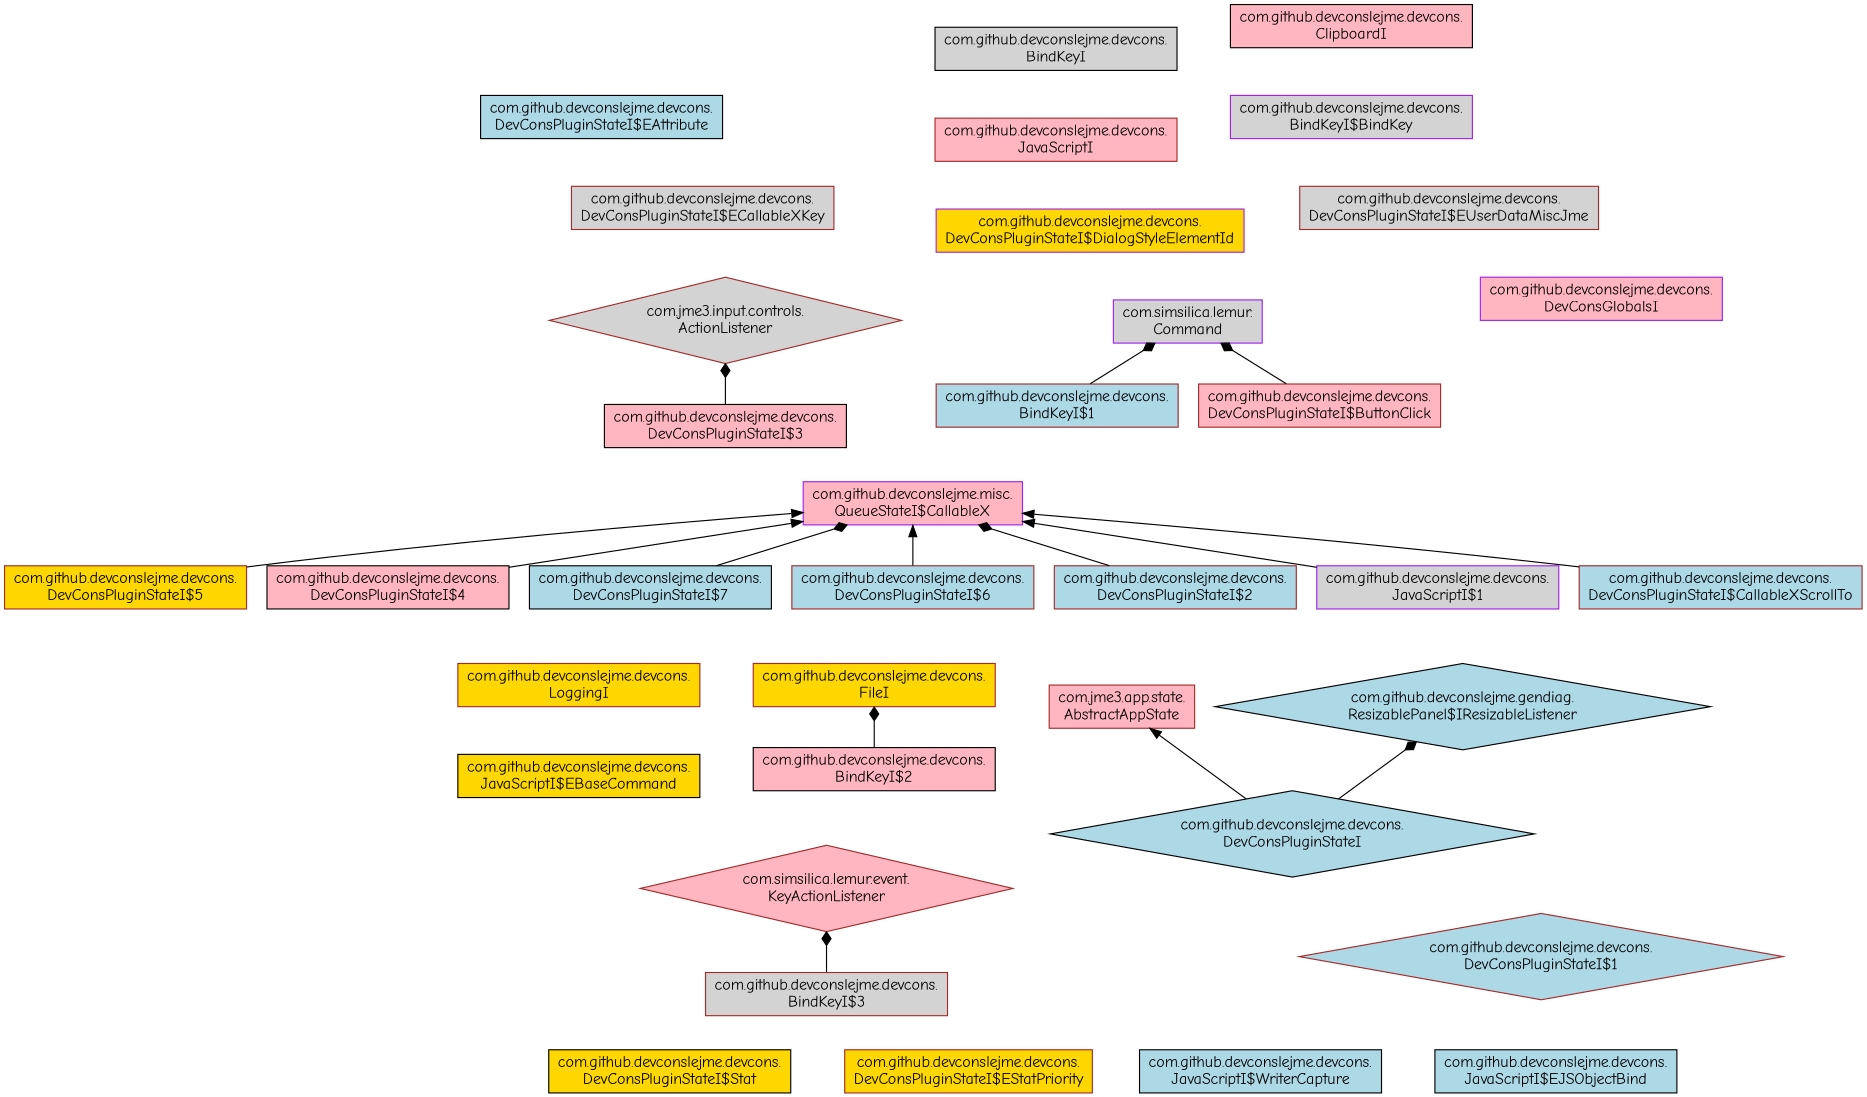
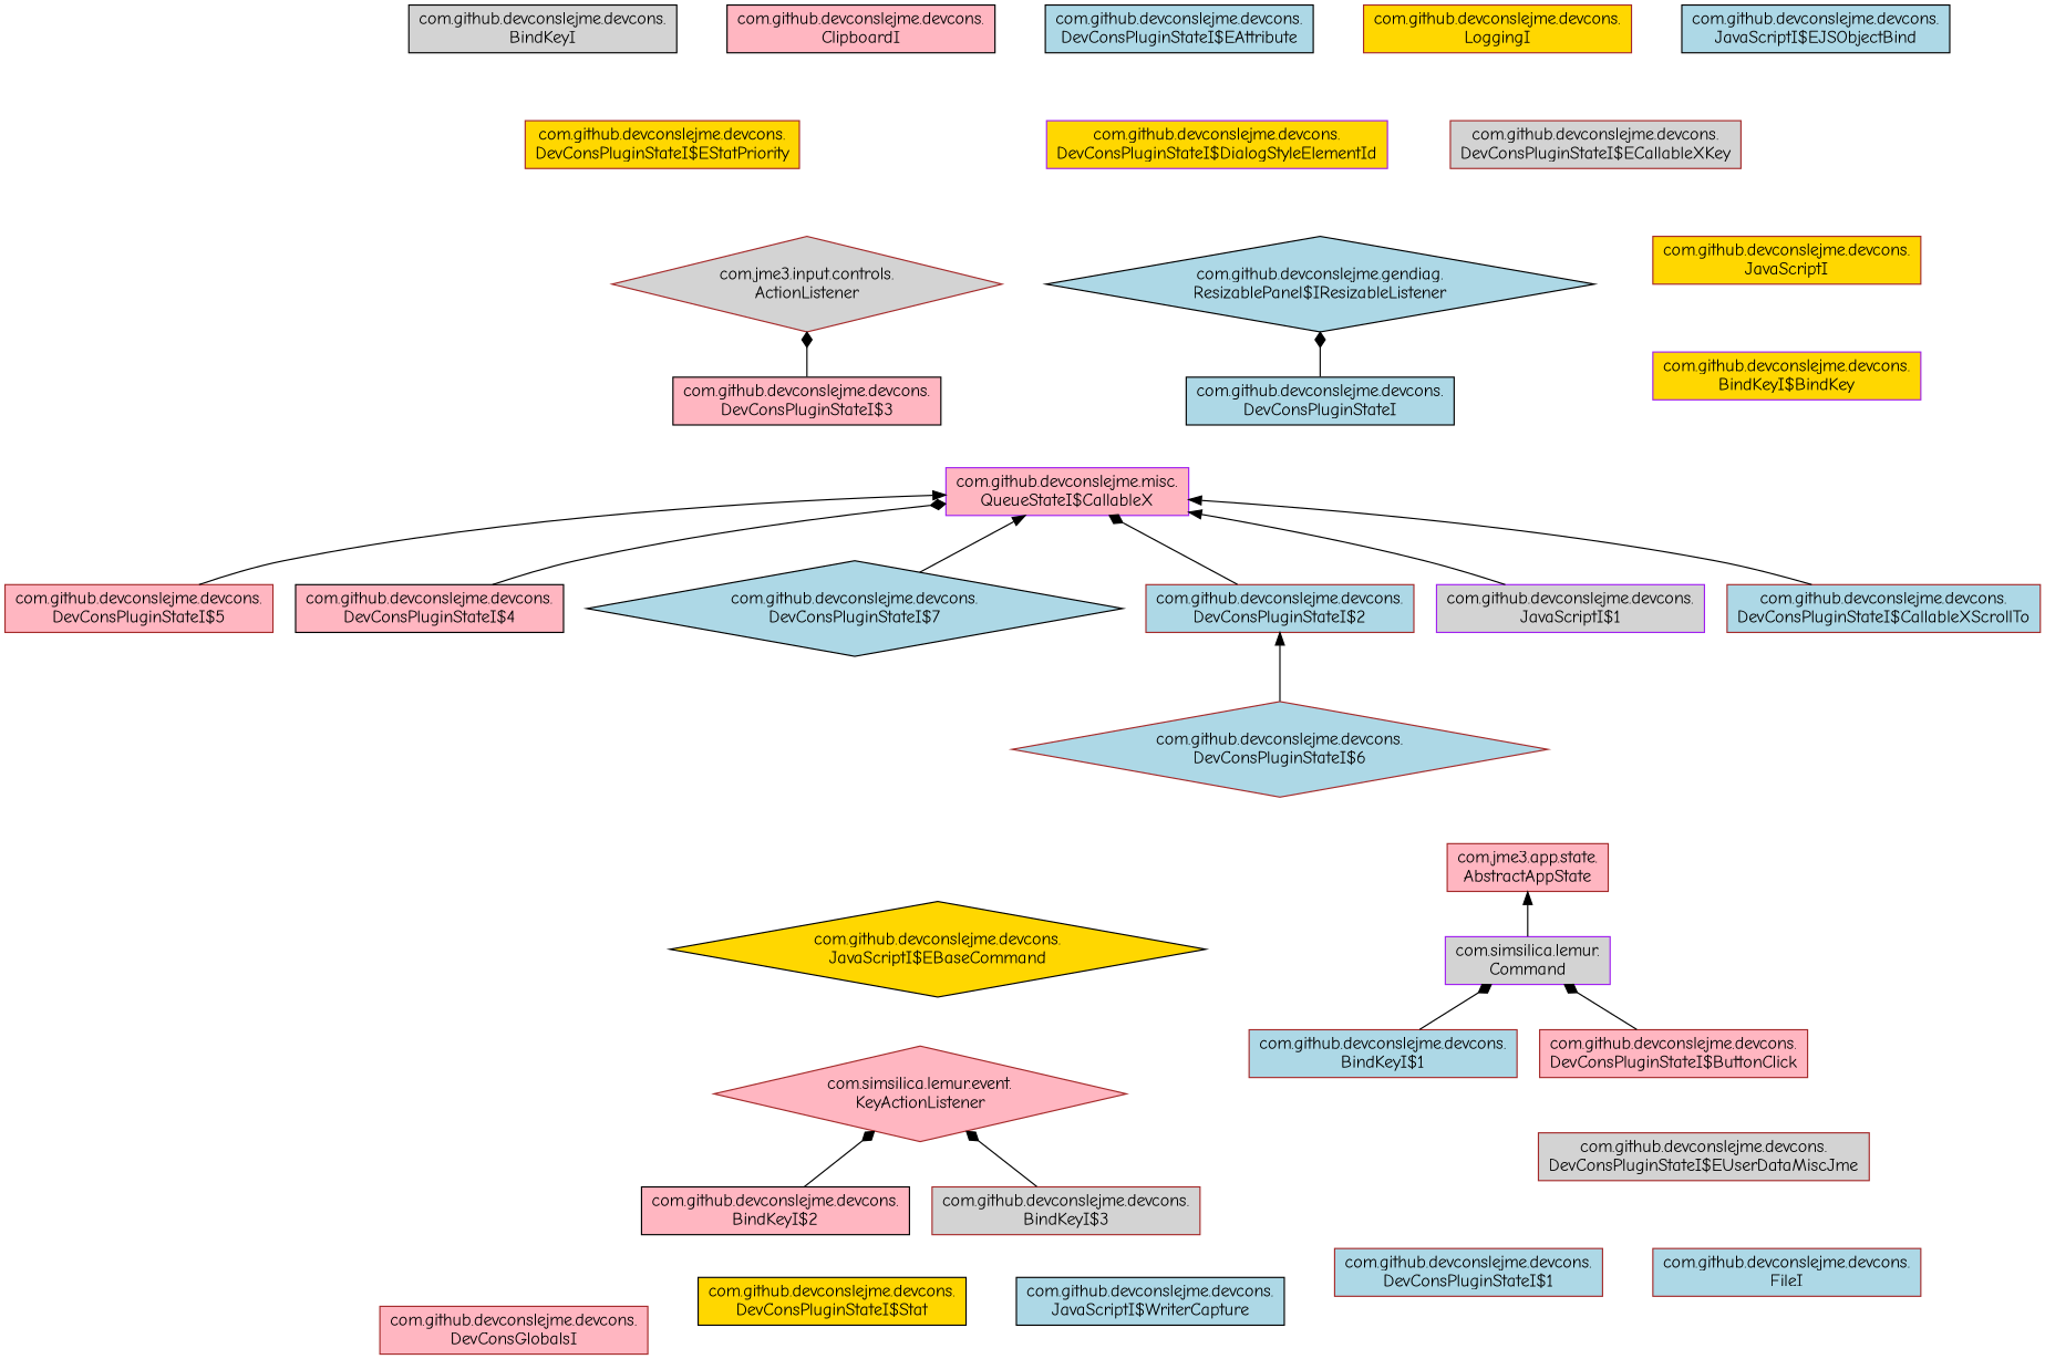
  digraph {
    fontname="Comic Neue"
    pack=true
    rankdir=BT
    splines=true
    node [color=brown fillcolor=lightblue fontname="Comic Neue" shape=box style=filled]
    edge [fontname="Comic Neue"]
    "com.github.devconslejme.devcons.\nDevConsPluginStateI$EUserDataMiscJme" [fillcolor=lightgrey]
    "com.github.devconslejme.misc.\nQueueStateI$CallableX" [color=purple fillcolor=lightpink]
-   "com.github.devconslejme.devcons.\nJavaScriptI" [fillcolor=lightpink]
-   "com.github.devconslejme.devcons.\nBindKeyI$BindKey" [color=purple fillcolor=lightgrey]
-   "com.github.devconslejme.devcons.\nDevConsPluginStateI$5" [fillcolor=gold]
-   "com.github.devconslejme.devcons.\nFileI" [fillcolor=gold]
+   "com.github.devconslejme.devcons.\nJavaScriptI" [fillcolor=gold]
+   "com.github.devconslejme.devcons.\nBindKeyI$BindKey" [color=purple fillcolor=gold]
+   "com.github.devconslejme.devcons.\nDevConsPluginStateI$5" [fillcolor=lightpink]
+   "com.github.devconslejme.devcons.\nFileI"
    "com.github.devconslejme.devcons.\nDevConsPluginStateI$4" [color=black fillcolor=lightpink]
-   "com.github.devconslejme.devcons.\nDevConsPluginStateI$7" [color=black]
-   "com.github.devconslejme.devcons.\nDevConsPluginStateI$6"
-   "com.github.devconslejme.devcons.\nDevConsPluginStateI$1" [shape=diamond]
+   "com.github.devconslejme.devcons.\nDevConsPluginStateI$7" [color=black shape=diamond]
+   "com.github.devconslejme.devcons.\nDevConsPluginStateI$6" [shape=diamond]
+   "com.github.devconslejme.devcons.\nDevConsPluginStateI$1"
    "com.github.devconslejme.devcons.\nDevConsPluginStateI$3" [color=black fillcolor=lightpink]
    "com.jme3.input.controls.\nActionListener" [fillcolor=lightgrey shape=diamond]
    "com.github.devconslejme.devcons.\nDevConsPluginStateI$2"
    "com.github.devconslejme.devcons.\nDevConsPluginStateI$DialogStyleElementId" [color=purple fillcolor=gold]
    "com.github.devconslejme.devcons.\nDevConsPluginStateI$EAttribute" [color=black]
-   "com.github.devconslejme.devcons.\nJavaScriptI$EBaseCommand" [color=black fillcolor=gold]
+   "com.github.devconslejme.devcons.\nJavaScriptI$EBaseCommand" [color=black fillcolor=gold shape=diamond]
    "com.github.devconslejme.devcons.\nJavaScriptI$1" [color=purple fillcolor=lightgrey]
    "com.github.devconslejme.devcons.\nLoggingI" [fillcolor=gold]
    "com.github.devconslejme.devcons.\nJavaScriptI$EJSObjectBind" [color=black]
-   "com.github.devconslejme.devcons.\nDevConsPluginStateI" [color=black shape=diamond]
+   "com.github.devconslejme.devcons.\nDevConsPluginStateI" [color=black]
    "com.jme3.app.state.\nAbstractAppState" [fillcolor=lightpink]
    "com.github.devconslejme.gendiag.\nResizablePanel$IResizableListener" [color=black shape=diamond]
    "com.github.devconslejme.devcons.\nJavaScriptI$WriterCapture" [color=black]
    "com.github.devconslejme.devcons.\nDevConsPluginStateI$ECallableXKey" [fillcolor=lightgrey]
    "com.simsilica.lemur.\nCommand" [color=purple fillcolor=lightgrey]
    "com.github.devconslejme.devcons.\nBindKeyI$1"
    "com.simsilica.lemur.event.\nKeyActionListener" [fillcolor=lightpink shape=diamond]
    "com.github.devconslejme.devcons.\nBindKeyI$2" [color=black fillcolor=lightpink]
    "com.github.devconslejme.devcons.\nDevConsPluginStateI$CallableXScrollTo"
    "com.github.devconslejme.devcons.\nBindKeyI$3" [fillcolor=lightgrey]
    "com.github.devconslejme.devcons.\nDevConsPluginStateI$EStatPriority" [fillcolor=gold]
    "com.github.devconslejme.devcons.\nDevConsPluginStateI$ButtonClick" [fillcolor=lightpink]
    "com.github.devconslejme.devcons.\nDevConsPluginStateI$Stat" [color=black fillcolor=gold]
    "com.github.devconslejme.devcons.\nBindKeyI" [color=black fillcolor=lightgrey]
    "com.github.devconslejme.devcons.\nClipboardI" [color=black fillcolor=lightpink]
-   "com.github.devconslejme.devcons.\nDevConsGlobalsI" [color=purple fillcolor=lightpink]
+   "com.github.devconslejme.devcons.\nDevConsGlobalsI" [fillcolor=lightpink]
    "com.github.devconslejme.devcons.\nDevConsPluginStateI$5" -> "com.github.devconslejme.misc.\nQueueStateI$CallableX"
-   "com.github.devconslejme.devcons.\nDevConsPluginStateI$4" -> "com.github.devconslejme.misc.\nQueueStateI$CallableX"
-   "com.github.devconslejme.devcons.\nDevConsPluginStateI$7" -> "com.github.devconslejme.misc.\nQueueStateI$CallableX" [arrowhead=diamond]
-   "com.github.devconslejme.devcons.\nDevConsPluginStateI$6" -> "com.github.devconslejme.misc.\nQueueStateI$CallableX"
+   "com.github.devconslejme.devcons.\nDevConsPluginStateI$4" -> "com.github.devconslejme.misc.\nQueueStateI$CallableX" [arrowhead=diamond]
+   "com.github.devconslejme.devcons.\nDevConsPluginStateI$7" -> "com.github.devconslejme.misc.\nQueueStateI$CallableX"
+   "com.github.devconslejme.devcons.\nDevConsPluginStateI$6" -> "com.github.devconslejme.devcons.\nDevConsPluginStateI$2"
    "com.github.devconslejme.devcons.\nDevConsPluginStateI$3" -> "com.jme3.input.controls.\nActionListener" [arrowhead=diamond]
    "com.github.devconslejme.devcons.\nDevConsPluginStateI$2" -> "com.github.devconslejme.misc.\nQueueStateI$CallableX" [arrowhead=diamond]
    "com.github.devconslejme.devcons.\nJavaScriptI$1" -> "com.github.devconslejme.misc.\nQueueStateI$CallableX"
-   "com.github.devconslejme.devcons.\nDevConsPluginStateI" -> "com.jme3.app.state.\nAbstractAppState"
+   "com.simsilica.lemur.\nCommand" -> "com.jme3.app.state.\nAbstractAppState"
    "com.github.devconslejme.devcons.\nDevConsPluginStateI" -> "com.github.devconslejme.gendiag.\nResizablePanel$IResizableListener" [arrowhead=diamond]
    "com.github.devconslejme.devcons.\nBindKeyI$1" -> "com.simsilica.lemur.\nCommand" [arrowhead=diamond]
-   "com.github.devconslejme.devcons.\nBindKeyI$2" -> "com.github.devconslejme.devcons.\nFileI" [arrowhead=diamond]
+   "com.github.devconslejme.devcons.\nBindKeyI$2" -> "com.simsilica.lemur.event.\nKeyActionListener" [arrowhead=diamond]
    "com.github.devconslejme.devcons.\nDevConsPluginStateI$CallableXScrollTo" -> "com.github.devconslejme.misc.\nQueueStateI$CallableX"
    "com.github.devconslejme.devcons.\nBindKeyI$3" -> "com.simsilica.lemur.event.\nKeyActionListener" [arrowhead=diamond]
    "com.github.devconslejme.devcons.\nDevConsPluginStateI$ButtonClick" -> "com.simsilica.lemur.\nCommand" [arrowhead=diamond]
  }
